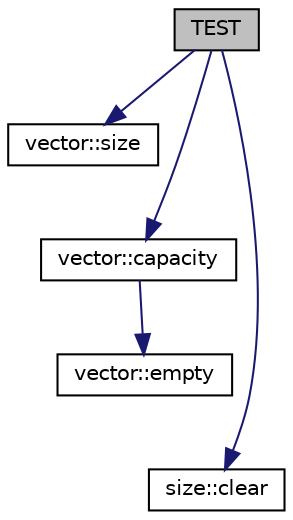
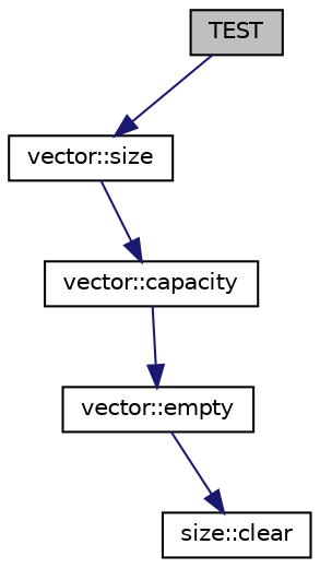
  digraph {
    rankdir=TB
    node [color=black fillcolor=white fontname=Helvetica fontsize=10 shape=record style=filled]
    edge [color=midnightblue fontname=Helvetica fontsize=10 labelfontname=Helvetica labelfontsize=10 style=solid]
    n1 [fillcolor=grey75 fontcolor=black height=0.2 label=TEST width=0.4]
    n2 [height=0.2 label="vector::size" width=0.4]
    n3 [height=0.2 label="vector::capacity" width=0.4]
    n4 [height=0.2 label="size::clear" width=0.4]
    n5 [height=0.2 label="vector::empty" width=0.4]
    n1 -> n2
-   n1 -> n3
-   n1 -> n4
+   n2 -> n3
+   n5 -> n4
    n3 -> n5
  }
